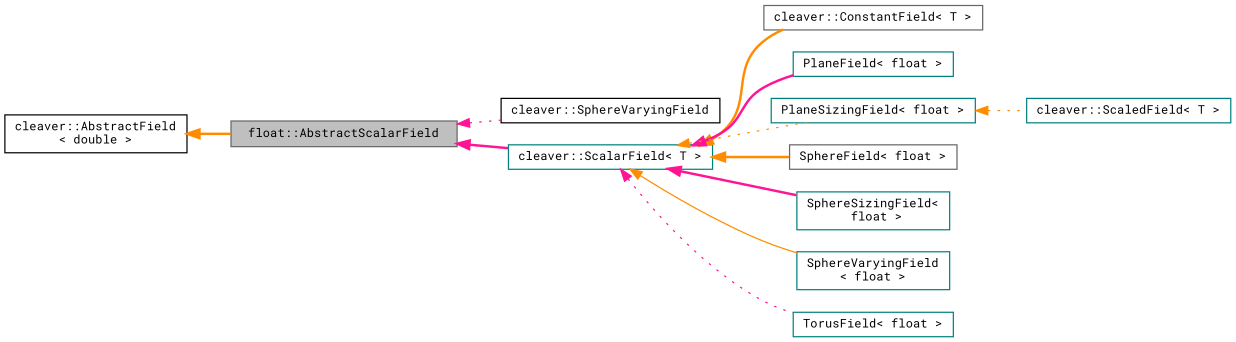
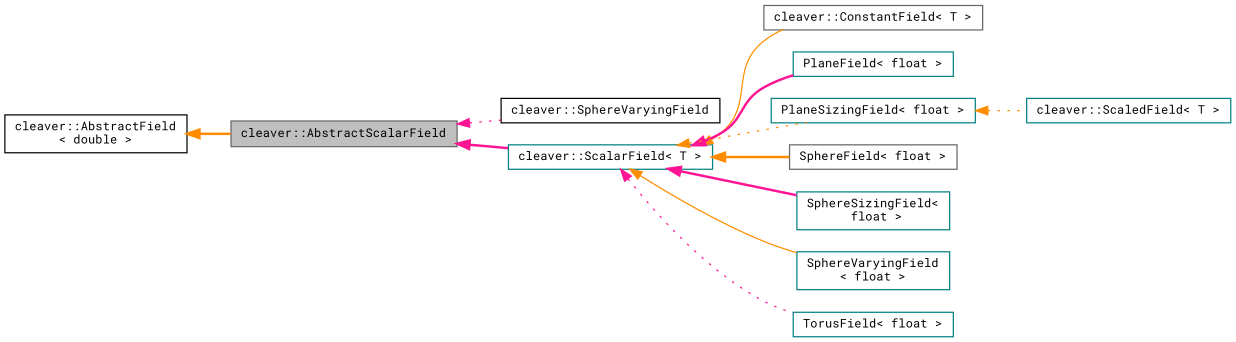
  digraph {
    fontname="Roboto Mono"
    rankdir=LR
    node [color=teal fillcolor=white fontname="Roboto Mono" fontsize=10 shape=record style=filled]
    edge [color=darkorange dir=back fontname="Roboto Mono" fontsize=10 labelfontname=Helvetica labelfontsize=10 style=bold]
-   n1 [color=gray40 fillcolor=grey75 fontcolor=black height=0.2 label="float::AbstractScalarField" width=0.4]
+   n1 [color=gray40 fillcolor=grey75 fontcolor=black height=0.2 label="cleaver::AbstractScalarField" width=0.4]
    n2 [color=black height=0.2 label="cleaver::SphereVaryingField" width=0.4]
    n3 [height=0.2 label="cleaver::ScalarField\< T \>" width=0.4]
    n4 [color=gray40 height=0.2 label="cleaver::ConstantField\< T \>" width=0.4]
    n5 [height=0.2 label="PlaneField\< float \>" width=0.4]
    n6 [height=0.2 label="PlaneSizingField\< float \>" width=0.4]
    n7 [color=gray40 height=0.2 label="SphereField\< float \>" width=0.4]
    n8 [height=0.2 label="SphereSizingField\<\l float \>" width=0.4]
    n9 [height=0.2 label="SphereVaryingField\l\< float \>" width=0.4]
    n10 [height=0.2 label="TorusField\< float \>" width=0.4]
    n11 [color=black height=0.2 label="cleaver::AbstractField\l\< double \>" width=0.4]
    n12 [height=0.2 label="cleaver::ScaledField\< T \>" width=0.4]
    n1 -> n2 [color=deeppink style=dotted]
    n1 -> n3 [color=deeppink]
-   n3 -> n4
+   n3 -> n4 [style=solid]
    n3 -> n5 [color=deeppink]
    n3 -> n6 [style=dotted]
    n3 -> n7
    n3 -> n8 [color=deeppink]
    n3 -> n9 [style=solid]
    n3 -> n10 [color=deeppink style=dotted]
    n6 -> n12 [style=dotted]
    n11 -> n1
  }
